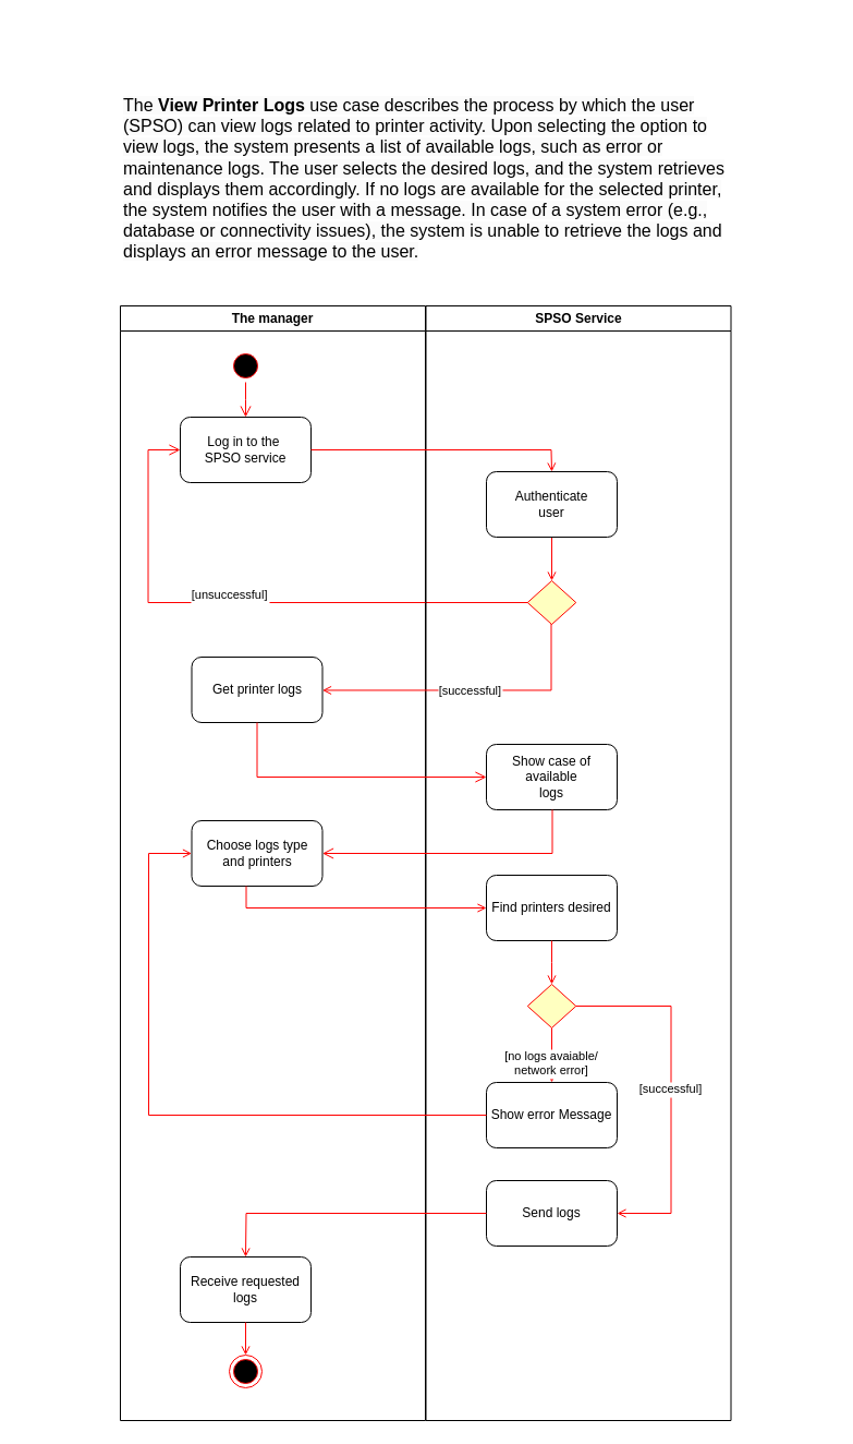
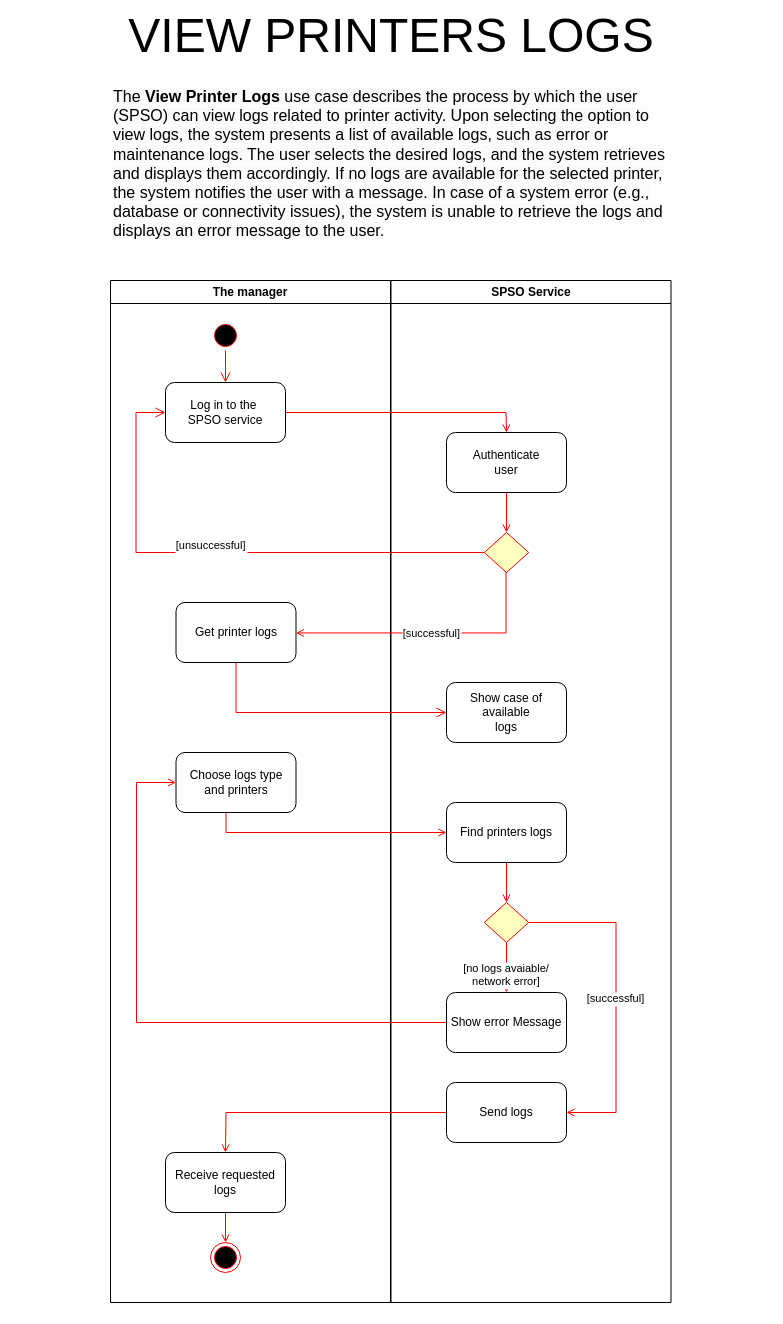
  <mxCell id="0" />
  <mxCell id="1" parent="0" />
  <mxCell id="2" value="The manager" style="swimlane;whiteSpace=wrap" vertex="1" parent="1"><mxGeometry x="110" y="280" width="280" height="1022" as="geometry" /></mxCell>
  <mxCell id="3" value="" style="ellipse;shape=startState;fillColor=#000000;strokeColor=#ff0000;" vertex="1" parent="2"><mxGeometry x="100" y="40" width="30" height="30" as="geometry" /></mxCell>
  <mxCell id="4" value="" style="edgeStyle=elbowEdgeStyle;elbow=horizontal;verticalAlign=bottom;endArrow=open;endSize=8;strokeColor=#FF0000;endFill=1;rounded=0" edge="1" parent="2" source="3" target="5"><mxGeometry x="100" y="40" as="geometry"><mxPoint x="115.5" y="110" as="targetPoint" /></mxGeometry></mxCell>
  <mxCell id="5" value="Log in to the&amp;nbsp;&lt;div&gt;SPSO&amp;nbsp;&lt;span style=&quot;background-color: initial;&quot;&gt;service&lt;/span&gt;&lt;/div&gt;" style="rounded=1;whiteSpace=wrap;html=1;" vertex="1" parent="2"><mxGeometry x="55" y="102" width="120" height="60" as="geometry" /></mxCell>
  <mxCell id="6" value="Choose logs type&lt;div&gt;and printers&lt;/div&gt;" style="rounded=1;whiteSpace=wrap;html=1;" vertex="1" parent="2"><mxGeometry x="65.5" y="472" width="120" height="60" as="geometry" /></mxCell>
  <mxCell id="7" value="[unsuccessful]" style="edgeStyle=elbowEdgeStyle;elbow=horizontal;align=left;verticalAlign=top;endArrow=open;endSize=8;strokeColor=#FF0000;endFill=1;rounded=0;" edge="1" parent="2"><mxGeometry x="0.203" y="-20" relative="1" as="geometry"><mxPoint x="55.0" y="132" as="targetPoint" /><mxPoint x="373.75" y="272.0" as="sourcePoint" /><Array as="points"><mxPoint x="25.5" y="202" /></Array><mxPoint x="1" as="offset" /></mxGeometry></mxCell>
  <mxCell id="8" value="Receive requested&lt;div&gt;logs&lt;/div&gt;" style="rounded=1;whiteSpace=wrap;html=1;" vertex="1" parent="2"><mxGeometry x="55" y="872" width="120" height="60" as="geometry" /></mxCell>
  <mxCell id="9" value="" style="ellipse;shape=endState;fillColor=#000000;strokeColor=#ff0000" vertex="1" parent="2"><mxGeometry x="100" y="962" width="30" height="30" as="geometry" /></mxCell>
  <mxCell id="10" value="" style="endArrow=open;strokeColor=#FF0000;endFill=1;rounded=0" edge="1" parent="2" source="8" target="9"><mxGeometry relative="1" as="geometry"><mxPoint x="115.5" y="902" as="sourcePoint" /></mxGeometry></mxCell>
  <mxCell id="11" value="Get printer logs" style="rounded=1;whiteSpace=wrap;html=1;" vertex="1" parent="2"><mxGeometry x="65.5" y="322" width="120" height="60" as="geometry" /></mxCell>
  <mxCell id="12" value="SPSO Service" style="swimlane;whiteSpace=wrap" vertex="1" parent="1"><mxGeometry x="390.5" y="280" width="280" height="1022" as="geometry" /></mxCell>
  <mxCell id="13" value="" style="rhombus;fillColor=#ffffc0;strokeColor=#ff0000;" vertex="1" parent="12"><mxGeometry x="93.25" y="252" width="44.5" height="40" as="geometry" /></mxCell>
  <mxCell id="14" value="" style="endArrow=open;strokeColor=#FF0000;endFill=1;rounded=0" edge="1" parent="12" source="15" target="13"><mxGeometry relative="1" as="geometry"><mxPoint x="130" y="245" as="sourcePoint" /></mxGeometry></mxCell>
  <mxCell id="15" value="Authenticate&lt;div&gt;user&lt;/div&gt;" style="rounded=1;whiteSpace=wrap;html=1;" vertex="1" parent="12"><mxGeometry x="55.5" y="152" width="120" height="60" as="geometry" /></mxCell>
  <mxCell id="16" style="edgeStyle=none;curved=1;rounded=0;orthogonalLoop=1;jettySize=auto;html=1;exitX=1;exitY=0.5;exitDx=0;exitDy=0;fontSize=12;startSize=8;endSize=8;" edge="1" parent="12" source="13" target="13"><mxGeometry relative="1" as="geometry" /></mxCell>
  <mxCell id="17" style="edgeStyle=none;curved=1;rounded=0;orthogonalLoop=1;jettySize=auto;html=1;exitX=0;exitY=0.5;exitDx=0;exitDy=0;fontSize=12;startSize=8;endSize=8;" edge="1" parent="12" source="13" target="13"><mxGeometry relative="1" as="geometry" /></mxCell>
- <mxCell id="18" value="Find printers desired" style="rounded=1;whiteSpace=wrap;html=1;" vertex="1" parent="12"><mxGeometry x="55.5" y="522" width="120" height="60" as="geometry" /></mxCell>
+ <mxCell id="18" value="Find printers logs" style="rounded=1;whiteSpace=wrap;html=1;" vertex="1" parent="12"><mxGeometry x="55.5" y="522" width="120" height="60" as="geometry" /></mxCell>
  <mxCell id="19" value="" style="rhombus;fillColor=#ffffc0;strokeColor=#ff0000;" vertex="1" parent="12"><mxGeometry x="93.25" y="622" width="44.5" height="40" as="geometry" /></mxCell>
  <mxCell id="20" value="" style="edgeStyle=elbowEdgeStyle;elbow=horizontal;entryX=0.5;entryY=0;strokeColor=#FF0000;endArrow=open;endFill=1;rounded=0;exitX=0.5;exitY=1;exitDx=0;exitDy=0;entryDx=0;entryDy=0;" edge="1" parent="12" source="18" target="19"><mxGeometry width="100" height="100" relative="1" as="geometry"><mxPoint x="205" y="385" as="sourcePoint" /><mxPoint x="255" y="428" as="targetPoint" /><Array as="points" /></mxGeometry></mxCell>
  <mxCell id="21" value="Send logs" style="rounded=1;whiteSpace=wrap;html=1;" vertex="1" parent="12"><mxGeometry x="55.5" y="802" width="120" height="60" as="geometry" /></mxCell>
  <mxCell id="22" value="[no logs avaiable/&#10;network error]" style="endArrow=open;strokeColor=#FF0000;endFill=1;rounded=0;" edge="1" parent="12" source="19" target="25"><mxGeometry x="0.287" relative="1" as="geometry"><mxPoint x="115" y="612" as="sourcePoint" /><mxPoint x="215" y="972.0" as="targetPoint" /><Array as="points" /><mxPoint as="offset" /></mxGeometry></mxCell>
  <mxCell id="23" value="[successful]" style="endArrow=open;strokeColor=#FF0000;endFill=1;rounded=0;" edge="1" parent="12" source="19" target="21"><mxGeometry relative="1" as="geometry"><mxPoint x="225" y="742" as="sourcePoint" /><mxPoint x="420.5" y="732" as="targetPoint" /><Array as="points"><mxPoint x="225" y="642" /><mxPoint x="225" y="832" /></Array></mxGeometry></mxCell>
  <mxCell id="24" value="Show case of available&lt;div&gt;logs&lt;/div&gt;" style="rounded=1;whiteSpace=wrap;html=1;" vertex="1" parent="12"><mxGeometry x="55.5" y="402" width="120" height="60" as="geometry" /></mxCell>
  <mxCell id="25" value="Show error Message" style="rounded=1;whiteSpace=wrap;html=1;" vertex="1" parent="12"><mxGeometry x="55.5" y="712" width="120" height="60" as="geometry" /></mxCell>
  <mxCell id="26" value="" style="endArrow=open;strokeColor=#FF0000;endFill=1;rounded=0;entryX=0.5;entryY=0;entryDx=0;entryDy=0;" edge="1" parent="1" source="5" target="15"><mxGeometry relative="1" as="geometry"><mxPoint x="225" y="440" as="sourcePoint" /><mxPoint x="225" y="612" as="targetPoint" /><Array as="points"><mxPoint x="505.5" y="412" /></Array></mxGeometry></mxCell>
  <mxCell id="27" value="" style="endArrow=open;strokeColor=#FF0000;endFill=1;rounded=0;exitX=0;exitY=0.5;exitDx=0;exitDy=0;entryX=0.5;entryY=0;entryDx=0;entryDy=0;" edge="1" parent="1" source="21" target="8"><mxGeometry relative="1" as="geometry"><mxPoint x="235.5" y="1192" as="sourcePoint" /><mxPoint x="235" y="1252" as="targetPoint" /><Array as="points"><mxPoint x="225.5" y="1112" /></Array></mxGeometry></mxCell>
  <mxCell id="28" value="" style="edgeStyle=elbowEdgeStyle;elbow=horizontal;strokeColor=#FF0000;endArrow=open;endFill=1;rounded=0;exitX=0;exitY=0.5;exitDx=0;exitDy=0;entryX=0;entryY=0.5;entryDx=0;entryDy=0;" edge="1" parent="1" source="25" target="6"><mxGeometry x="-0.874" width="100" height="100" relative="1" as="geometry"><mxPoint x="483.25" y="792" as="sourcePoint" /><mxPoint x="174.5" y="412" as="targetPoint" /><Array as="points"><mxPoint x="136" y="712" /></Array><mxPoint as="offset" /></mxGeometry></mxCell>
+ <mxCell id="29" value="&lt;font style=&quot;font-size: 48px;&quot;&gt;VIEW PRINTERS LOGS&lt;/font&gt;" style="text;html=1;align=center;verticalAlign=middle;whiteSpace=wrap;rounded=0;fontSize=16;" vertex="1" parent="1"><mxGeometry x="20.5" y="20" width="740" height="30" as="geometry" /></mxCell>
  <mxCell id="30" value="" style="edgeStyle=elbowEdgeStyle;elbow=horizontal;strokeColor=#FF0000;endArrow=open;endFill=1;rounded=0;" edge="1" parent="1" source="6" target="18"><mxGeometry width="100" height="100" relative="1" as="geometry"><mxPoint x="225.5" y="802" as="sourcePoint" /><mxPoint x="446" y="832" as="targetPoint" /><Array as="points"><mxPoint x="225.5" y="832" /></Array></mxGeometry></mxCell>
  <mxCell id="31" value="[successful]" style="edgeStyle=elbowEdgeStyle;elbow=horizontal;strokeColor=#FF0000;endArrow=open;endFill=1;rounded=0;" edge="1" parent="1" source="13" target="11"><mxGeometry width="100" height="100" relative="1" as="geometry"><mxPoint x="505.5" y="602.001" as="sourcePoint" /><mxPoint x="295.5" y="632.45" as="targetPoint" /><Array as="points"><mxPoint x="505.5" y="632.45" /></Array></mxGeometry></mxCell>
  <mxCell id="32" value="" style="edgeStyle=elbowEdgeStyle;elbow=horizontal;verticalAlign=bottom;endArrow=open;endSize=8;strokeColor=#FF0000;endFill=1;rounded=0" edge="1" parent="1" source="11" target="24"><mxGeometry x="100" y="40" as="geometry"><mxPoint x="235" y="392" as="targetPoint" /><mxPoint x="235" y="360" as="sourcePoint" /><Array as="points"><mxPoint x="235.5" y="672" /></Array></mxGeometry></mxCell>
- <mxCell id="33" value="" style="edgeStyle=elbowEdgeStyle;elbow=horizontal;verticalAlign=bottom;endArrow=open;endSize=8;strokeColor=#FF0000;endFill=1;rounded=0" edge="1" parent="1" source="24" target="6"><mxGeometry x="100" y="40" as="geometry"><mxPoint x="456.5" y="722" as="targetPoint" /><mxPoint x="245.5" y="672" as="sourcePoint" /><Array as="points"><mxPoint x="506.5" y="782" /></Array></mxGeometry></mxCell>
  <mxCell id="34" value="&lt;span style=&quot;color: rgb(0, 0, 0); font-family: Helvetica; font-size: 16px; font-style: normal; font-variant-ligatures: normal; font-variant-caps: normal; font-weight: 400; letter-spacing: normal; orphans: 2; text-align: justify; text-indent: 0px; text-transform: none; widows: 2; word-spacing: 0px; -webkit-text-stroke-width: 0px; white-space: normal; background-color: rgb(251, 251, 251); text-decoration-thickness: initial; text-decoration-style: initial; text-decoration-color: initial; display: inline !important; float: none;&quot;&gt;The&lt;span&gt;&amp;nbsp;&lt;/span&gt;&lt;/span&gt;&lt;strong style=&quot;forced-color-adjust: none; color: rgb(0, 0, 0); font-family: Helvetica; font-size: 16px; font-style: normal; font-variant-ligatures: normal; font-variant-caps: normal; letter-spacing: normal; orphans: 2; text-align: justify; text-indent: 0px; text-transform: none; widows: 2; word-spacing: 0px; -webkit-text-stroke-width: 0px; white-space: normal; background-color: rgb(251, 251, 251); text-decoration-thickness: initial; text-decoration-style: initial; text-decoration-color: initial;&quot;&gt;View Printer Logs&lt;/strong&gt;&lt;span style=&quot;color: rgb(0, 0, 0); font-family: Helvetica; font-size: 16px; font-style: normal; font-variant-ligatures: normal; font-variant-caps: normal; font-weight: 400; letter-spacing: normal; orphans: 2; text-align: justify; text-indent: 0px; text-transform: none; widows: 2; word-spacing: 0px; -webkit-text-stroke-width: 0px; white-space: normal; background-color: rgb(251, 251, 251); text-decoration-thickness: initial; text-decoration-style: initial; text-decoration-color: initial; display: inline !important; float: none;&quot;&gt;&lt;span&gt;&amp;nbsp;&lt;/span&gt;use case describes the process by which the user (SPSO) can view logs related to printer activity. Upon selecting the option to view logs, the system presents a list of available logs, such as error or maintenance logs. The user selects the desired logs, and the system retrieves and displays them accordingly. If no logs are available for the selected printer, the system notifies the user with a message. In case of a system error (e.g., database or connectivity issues), the system is unable to retrieve the logs and displays an error message to the user.&lt;/span&gt;" style="text;whiteSpace=wrap;html=1;" vertex="1" parent="1"><mxGeometry x="110.5" y="80" width="560" height="180" as="geometry" /></mxCell>
